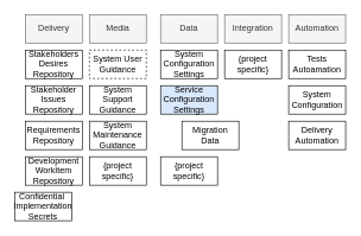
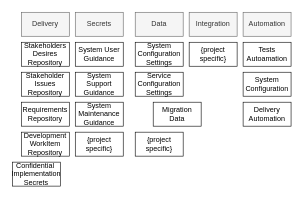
  <mxCell id="0" />
  <mxCell id="1" parent="0" />
  <mxCell id="2" value="Stakeholders&lt;br&gt;Desires Repository" style="rounded=0;whiteSpace=wrap;html=1;" parent="1" vertex="1"><mxGeometry x="35" y="70" width="80" height="40" as="geometry" /></mxCell>
- <mxCell id="3" value="Media" style="rounded=0;whiteSpace=wrap;html=1;fillColor=#f5f5f5;fontColor=#333333;strokeColor=#666666;" parent="1" vertex="1"><mxGeometry x="125" y="20" width="80" height="40" as="geometry" /></mxCell>
+ <mxCell id="3" value="Secrets" style="rounded=0;whiteSpace=wrap;html=1;fillColor=#f5f5f5;fontColor=#333333;strokeColor=#666666;" parent="1" vertex="1"><mxGeometry x="125" y="20" width="80" height="40" as="geometry" /></mxCell>
  <mxCell id="4" value="Data" style="rounded=0;whiteSpace=wrap;html=1;fillColor=#f5f5f5;fontColor=#333333;strokeColor=#666666;" parent="1" vertex="1"><mxGeometry x="225" y="20" width="80" height="40" as="geometry" /></mxCell>
  <mxCell id="5" value="Integration" style="rounded=0;whiteSpace=wrap;html=1;fillColor=#f5f5f5;fontColor=#333333;strokeColor=#666666;" parent="1" vertex="1"><mxGeometry x="315" y="20" width="80" height="40" as="geometry" /></mxCell>
  <mxCell id="6" value="Delivery" style="rounded=0;whiteSpace=wrap;html=1;fillColor=#f5f5f5;fontColor=#333333;strokeColor=#666666;" parent="1" vertex="1"><mxGeometry x="35" y="20" width="80" height="40" as="geometry" /></mxCell>
  <mxCell id="7" value="{project specific}" style="rounded=0;whiteSpace=wrap;html=1;" parent="1" vertex="1"><mxGeometry x="225" y="220" width="80" height="40" as="geometry" /></mxCell>
- <mxCell id="8" value="System User Guidance" style="rounded=0;whiteSpace=wrap;html=1;dashed=1;" parent="1" vertex="1"><mxGeometry x="125" y="70" width="80" height="40" as="geometry" /></mxCell>
+ <mxCell id="8" value="System User Guidance" style="rounded=0;whiteSpace=wrap;html=1;" parent="1" vertex="1"><mxGeometry x="125" y="70" width="80" height="40" as="geometry" /></mxCell>
  <mxCell id="9" value="Requirements&lt;br&gt;Repository" style="rounded=0;whiteSpace=wrap;html=1;" parent="1" vertex="1"><mxGeometry x="35" y="170" width="80" height="40" as="geometry" /></mxCell>
  <mxCell id="10" value="System Support&lt;br&gt;Guidance" style="rounded=0;whiteSpace=wrap;html=1;" parent="1" vertex="1"><mxGeometry x="125" y="120" width="80" height="40" as="geometry" /></mxCell>
  <mxCell id="11" value="System Maintenance&lt;br&gt;Guidance" style="rounded=0;whiteSpace=wrap;html=1;" parent="1" vertex="1"><mxGeometry x="125" y="170" width="80" height="40" as="geometry" /></mxCell>
  <mxCell id="12" value="Delivery Automation" style="rounded=0;whiteSpace=wrap;html=1;" parent="1" vertex="1"><mxGeometry x="405" y="170" width="80" height="40" as="geometry" /></mxCell>
  <mxCell id="13" value="{project specific}" style="rounded=0;whiteSpace=wrap;html=1;" vertex="1" parent="1"><mxGeometry x="315" y="70" width="80" height="40" as="geometry" /></mxCell>
  <mxCell id="14" value="{project specific}" style="rounded=0;whiteSpace=wrap;html=1;" vertex="1" parent="1"><mxGeometry x="125" y="220" width="80" height="40" as="geometry" /></mxCell>
  <mxCell id="15" value="Stakeholder Issues&lt;br&gt;Repository" style="rounded=0;whiteSpace=wrap;html=1;" vertex="1" parent="1"><mxGeometry x="35" y="120" width="80" height="40" as="geometry" /></mxCell>
  <mxCell id="16" value="Development WorkItem Repository" style="rounded=0;whiteSpace=wrap;html=1;" vertex="1" parent="1"><mxGeometry x="35" y="220" width="80" height="40" as="geometry" /></mxCell>
  <mxCell id="17" value="Tests Autoamation" style="rounded=0;whiteSpace=wrap;html=1;" vertex="1" parent="1"><mxGeometry x="405" y="70" width="80" height="40" as="geometry" /></mxCell>
  <mxCell id="18" value="System Configuration" style="rounded=0;whiteSpace=wrap;html=1;" vertex="1" parent="1"><mxGeometry x="405" y="120" width="80" height="40" as="geometry" /></mxCell>
  <mxCell id="19" value="Confidential&amp;nbsp;&lt;br&gt;Implementation&lt;br&gt;Secrets" style="rounded=0;whiteSpace=wrap;html=1;" vertex="1" parent="1"><mxGeometry x="20" y="270" width="80" height="40" as="geometry" /></mxCell>
  <mxCell id="20" value="System Configuration&lt;br&gt;Settings" style="rounded=0;whiteSpace=wrap;html=1;" vertex="1" parent="1"><mxGeometry x="225" y="70" width="80" height="40" as="geometry" /></mxCell>
- <mxCell id="21" value="Service Configuration&lt;br&gt;Settings" style="rounded=0;whiteSpace=wrap;html=1;fillColor=#dae8fc;" vertex="1" parent="1"><mxGeometry x="225" y="120" width="80" height="40" as="geometry" /></mxCell>
+ <mxCell id="21" value="Service Configuration&lt;br&gt;Settings" style="rounded=0;whiteSpace=wrap;html=1;" vertex="1" parent="1"><mxGeometry x="225" y="120" width="80" height="40" as="geometry" /></mxCell>
  <mxCell id="22" value="Automation" style="rounded=0;whiteSpace=wrap;html=1;fillColor=#f5f5f5;fontColor=#333333;strokeColor=#666666;" vertex="1" parent="1"><mxGeometry x="405" y="20" width="80" height="40" as="geometry" /></mxCell>
  <mxCell id="23" value="Migration Data" style="rounded=0;whiteSpace=wrap;html=1;" vertex="1" parent="1"><mxGeometry x="255" y="170" width="80" height="40" as="geometry" /></mxCell>
